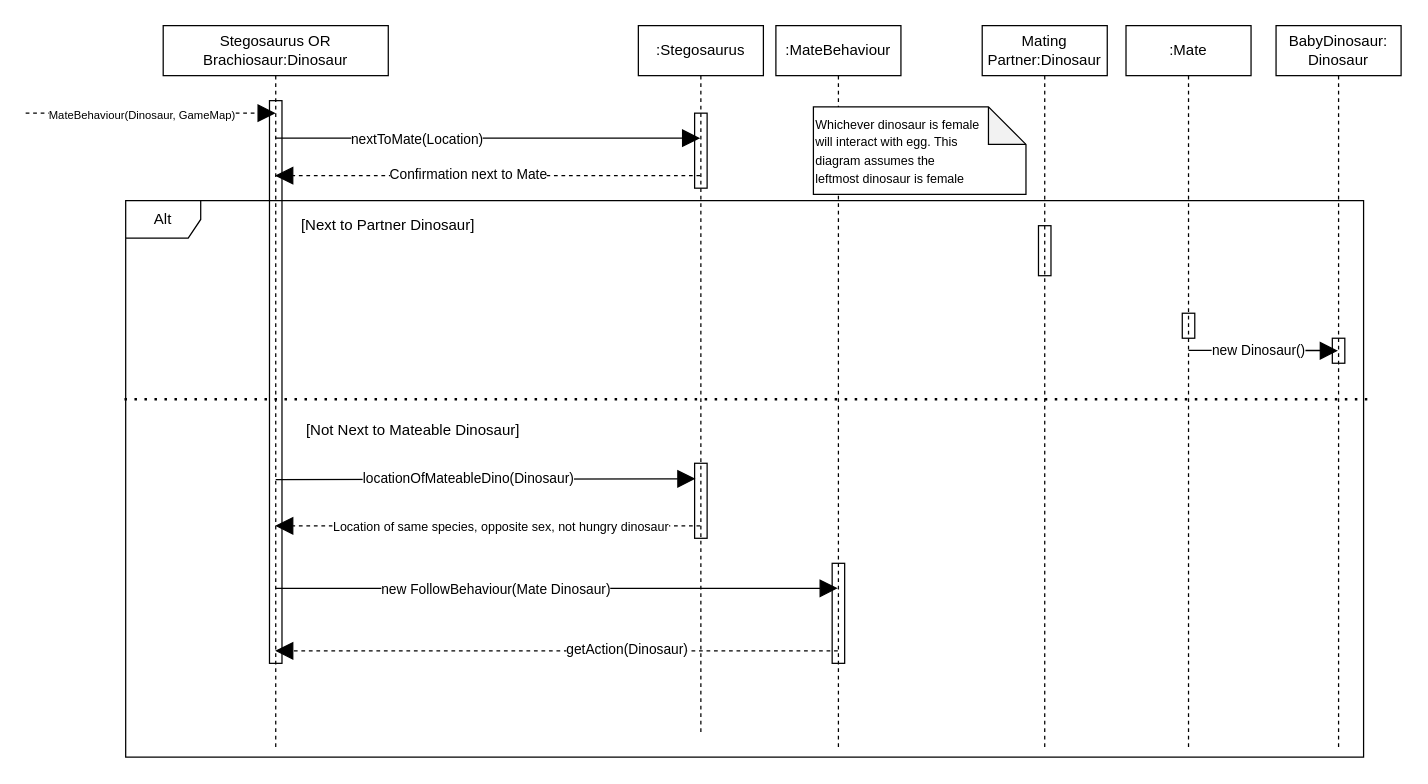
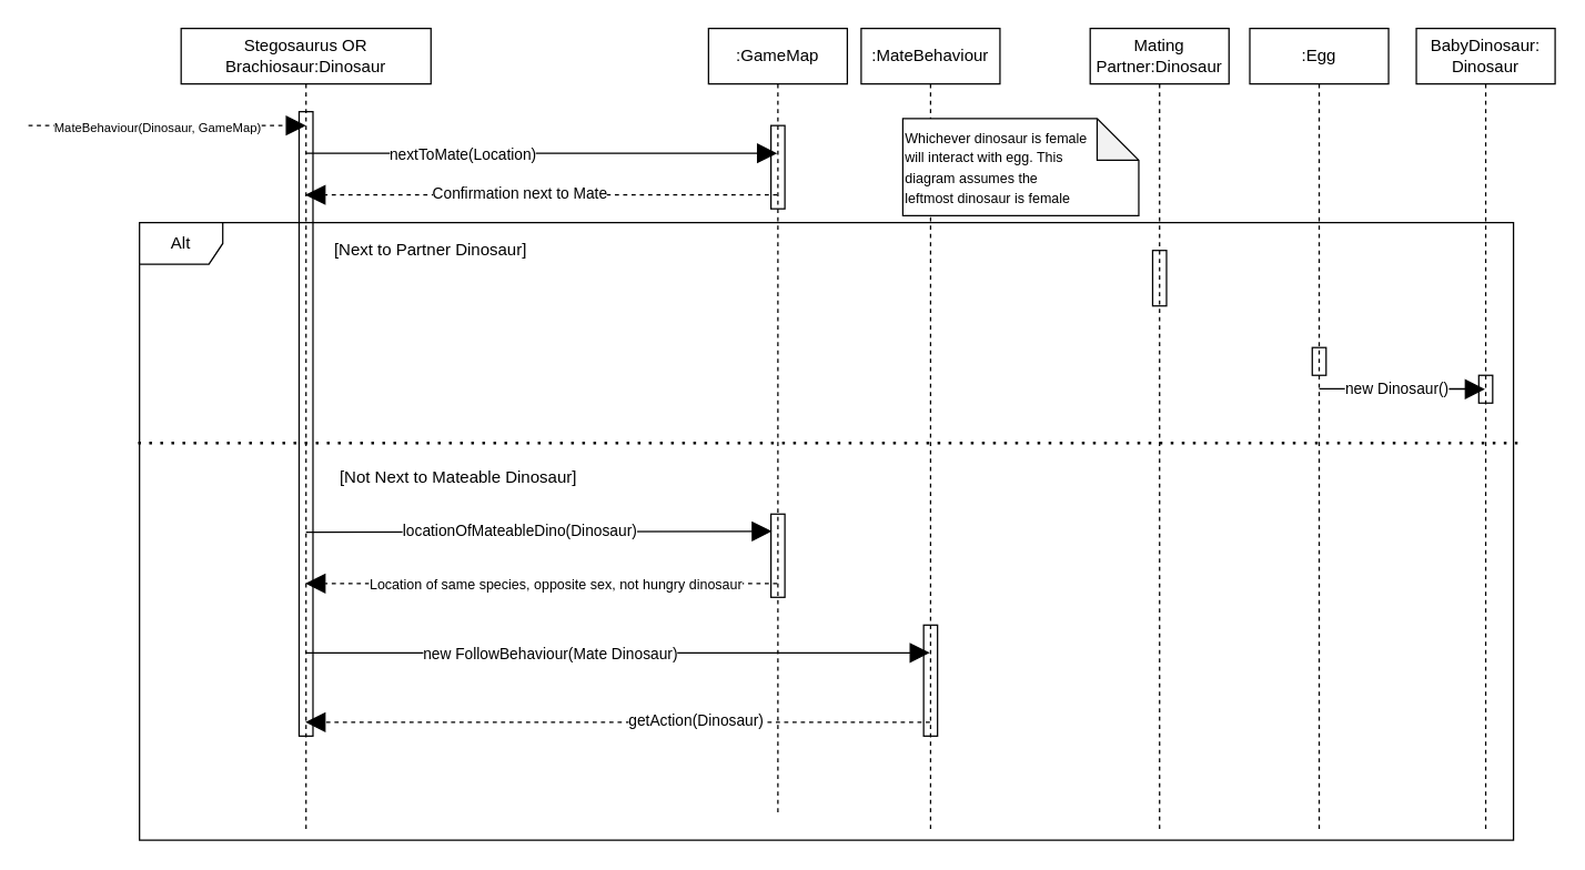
  <mxCell id="0" />
  <mxCell id="1" parent="0" />
  <mxCell id="2" value="Alt" style="shape=umlFrame;whiteSpace=wrap;html=1;" vertex="1" parent="1"><mxGeometry x="100" y="160" width="990" height="445" as="geometry" /></mxCell>
  <mxCell id="3" value="" style="html=1;points=[];perimeter=orthogonalPerimeter;" parent="1" vertex="1"><mxGeometry x="945" y="250" width="10" height="20" as="geometry" /></mxCell>
  <mxCell id="4" value="" style="html=1;points=[];perimeter=orthogonalPerimeter;" parent="1" vertex="1"><mxGeometry x="830" y="180" width="10" height="40" as="geometry" /></mxCell>
  <mxCell id="5" value="" style="html=1;points=[];perimeter=orthogonalPerimeter;" parent="1" vertex="1"><mxGeometry x="555" y="90" width="10" height="60" as="geometry" /></mxCell>
- <mxCell id="6" value=":Stegosaurus" style="shape=umlLifeline;perimeter=lifelinePerimeter;whiteSpace=wrap;html=1;container=0;collapsible=0;recursiveResize=0;outlineConnect=0;" parent="1" vertex="1"><mxGeometry x="510" y="20" width="100" height="567.5" as="geometry" /></mxCell>
+ <mxCell id="6" value=":GameMap" style="shape=umlLifeline;perimeter=lifelinePerimeter;whiteSpace=wrap;html=1;container=0;collapsible=0;recursiveResize=0;outlineConnect=0;" parent="1" vertex="1"><mxGeometry x="510" y="20" width="100" height="567.5" as="geometry" /></mxCell>
  <mxCell id="7" value=":MateBehaviour" style="shape=umlLifeline;perimeter=lifelinePerimeter;whiteSpace=wrap;html=1;container=1;collapsible=0;recursiveResize=0;outlineConnect=0;" parent="1" vertex="1"><mxGeometry x="620" y="20" width="100" height="580" as="geometry" /></mxCell>
  <mxCell id="8" value="" style="html=1;points=[];perimeter=orthogonalPerimeter;fillColor=none;" parent="7" vertex="1"><mxGeometry x="45" y="430" width="10" height="80" as="geometry" /></mxCell>
  <mxCell id="9" value="" style="endArrow=block;endFill=1;endSize=12;html=1;dashed=1;" parent="1" source="7" target="15" edge="1"><mxGeometry width="160" relative="1" as="geometry"><mxPoint x="180" y="220" as="sourcePoint" /><mxPoint x="50" y="200" as="targetPoint" /><Array as="points"><mxPoint x="590" y="520" /></Array></mxGeometry></mxCell>
  <mxCell id="10" value="getAction(Dinosaur)" style="edgeLabel;html=1;align=center;verticalAlign=middle;resizable=0;points=[];" parent="9" vertex="1" connectable="0"><mxGeometry x="-0.247" y="-2" relative="1" as="geometry"><mxPoint as="offset" /></mxGeometry></mxCell>
- <mxCell id="11" value=":Mate" style="shape=umlLifeline;perimeter=lifelinePerimeter;whiteSpace=wrap;html=1;container=0;collapsible=0;recursiveResize=0;outlineConnect=0;" parent="1" vertex="1"><mxGeometry x="900" y="20" width="100" height="580" as="geometry" /></mxCell>
+ <mxCell id="11" value=":Egg" style="shape=umlLifeline;perimeter=lifelinePerimeter;whiteSpace=wrap;html=1;container=0;collapsible=0;recursiveResize=0;outlineConnect=0;" parent="1" vertex="1"><mxGeometry x="900" y="20" width="100" height="580" as="geometry" /></mxCell>
  <mxCell id="12" value="&lt;font style=&quot;font-size: 10px&quot;&gt;Whichever dinosaur is female &lt;br&gt;will interact with egg. This&lt;br&gt;diagram assumes the&lt;br&gt;leftmost dinosaur is female&lt;/font&gt;" style="shape=note;whiteSpace=wrap;html=1;backgroundOutline=1;darkOpacity=0.05;align=left;" parent="1" vertex="1"><mxGeometry x="650" y="85" width="170" height="70" as="geometry" /></mxCell>
  <mxCell id="13" value="BabyDinosaur:&lt;br&gt;Dinosaur" style="shape=umlLifeline;perimeter=lifelinePerimeter;whiteSpace=wrap;html=1;container=0;collapsible=0;recursiveResize=0;outlineConnect=0;" parent="1" vertex="1"><mxGeometry x="1020" y="20" width="100" height="580" as="geometry" /></mxCell>
  <mxCell id="14" value="" style="endArrow=block;endFill=1;endSize=12;html=1;startArrow=none;" parent="1" source="32" target="13" edge="1"><mxGeometry width="160" relative="1" as="geometry"><mxPoint x="920" y="320" as="sourcePoint" /><mxPoint x="1080" y="320" as="targetPoint" /><Array as="points"><mxPoint x="1010" y="280" /></Array></mxGeometry></mxCell>
  <mxCell id="15" value="Stegosaurus OR Brachiosaur:Dinosaur" style="shape=umlLifeline;perimeter=lifelinePerimeter;whiteSpace=wrap;html=1;container=1;collapsible=0;recursiveResize=0;outlineConnect=0;" parent="1" vertex="1"><mxGeometry x="130" y="20" width="180" height="580" as="geometry" /></mxCell>
  <mxCell id="16" value="" style="html=1;points=[];perimeter=orthogonalPerimeter;fillColor=none;" parent="15" vertex="1"><mxGeometry x="85" y="60" width="10" height="450" as="geometry" /></mxCell>
  <mxCell id="17" value="" style="endArrow=block;endFill=1;endSize=12;html=1;entryX=0.071;entryY=0.207;entryDx=0;entryDy=0;entryPerimeter=0;" parent="1" edge="1" target="31"><mxGeometry width="160" relative="1" as="geometry"><mxPoint x="220" y="383" as="sourcePoint" /><mxPoint x="530.19" y="382.55" as="targetPoint" /></mxGeometry></mxCell>
  <mxCell id="18" value="locationOfMateableDino(Dinosaur)" style="edgeLabel;html=1;align=center;verticalAlign=middle;resizable=0;points=[];" parent="17" vertex="1" connectable="0"><mxGeometry x="-0.081" y="1" relative="1" as="geometry"><mxPoint as="offset" /></mxGeometry></mxCell>
  <mxCell id="19" value="" style="endArrow=block;dashed=1;endFill=1;endSize=12;html=1;" parent="1" source="6" target="15" edge="1"><mxGeometry width="160" relative="1" as="geometry"><mxPoint x="470" y="180" as="sourcePoint" /><mxPoint x="250" y="180" as="targetPoint" /><Array as="points"><mxPoint x="520" y="420" /><mxPoint x="470" y="420" /></Array></mxGeometry></mxCell>
  <mxCell id="20" value="&lt;font style=&quot;font-size: 10px&quot;&gt;Location of same species, opposite sex, not hungry dinosaur&lt;/font&gt;" style="edgeLabel;html=1;align=center;verticalAlign=middle;resizable=0;points=[];" parent="19" vertex="1" connectable="0"><mxGeometry x="0.31" y="2" relative="1" as="geometry"><mxPoint x="63" y="-2" as="offset" /></mxGeometry></mxCell>
  <mxCell id="21" value="Mating Partner:Dinosaur" style="shape=umlLifeline;perimeter=lifelinePerimeter;whiteSpace=wrap;html=1;container=0;collapsible=0;recursiveResize=0;outlineConnect=0;" parent="1" vertex="1"><mxGeometry x="785" y="20" width="100" height="580" as="geometry" /></mxCell>
  <mxCell id="22" value="" style="endArrow=block;endFill=1;endSize=12;html=1;" edge="1" parent="1" source="15" target="7"><mxGeometry width="160" relative="1" as="geometry"><mxPoint x="190" y="180" as="sourcePoint" /><mxPoint x="350" y="180" as="targetPoint" /><Array as="points"><mxPoint x="420" y="470" /></Array></mxGeometry></mxCell>
  <mxCell id="23" value="new FollowBehaviour(Mate Dinosaur)" style="edgeLabel;html=1;align=center;verticalAlign=middle;resizable=0;points=[];" vertex="1" connectable="0" parent="22"><mxGeometry x="-0.266" relative="1" as="geometry"><mxPoint x="11" as="offset" /></mxGeometry></mxCell>
  <mxCell id="24" value="" style="endArrow=block;endFill=1;endSize=12;html=1;" edge="1" parent="1" source="15" target="6"><mxGeometry width="160" relative="1" as="geometry"><mxPoint x="190" y="100" as="sourcePoint" /><mxPoint x="350" y="100" as="targetPoint" /><Array as="points"><mxPoint x="370" y="110" /></Array></mxGeometry></mxCell>
  <mxCell id="25" value="nextToMate(Location)" style="edgeLabel;html=1;align=center;verticalAlign=middle;resizable=0;points=[];" vertex="1" connectable="0" parent="24"><mxGeometry x="-0.333" relative="1" as="geometry"><mxPoint as="offset" /></mxGeometry></mxCell>
  <mxCell id="26" value="" style="endArrow=block;dashed=1;endFill=1;endSize=12;html=1;" edge="1" parent="1" source="6" target="15"><mxGeometry width="160" relative="1" as="geometry"><mxPoint x="370" y="140" as="sourcePoint" /><mxPoint x="530" y="140" as="targetPoint" /><Array as="points"><mxPoint x="450" y="140" /></Array></mxGeometry></mxCell>
  <mxCell id="27" value="Confirmation next to Mate" style="edgeLabel;html=1;align=center;verticalAlign=middle;resizable=0;points=[];" vertex="1" connectable="0" parent="26"><mxGeometry x="0.096" y="-2" relative="1" as="geometry"><mxPoint as="offset" /></mxGeometry></mxCell>
  <mxCell id="28" value="[Next to Partner Dinosaur]" style="text;html=1;strokeColor=none;fillColor=none;align=center;verticalAlign=middle;whiteSpace=wrap;rounded=0;" vertex="1" parent="1"><mxGeometry x="230" y="170" width="160" height="20" as="geometry" /></mxCell>
  <mxCell id="29" value="" style="endArrow=none;dashed=1;html=1;dashPattern=1 3;strokeWidth=2;exitX=-0.001;exitY=0.357;exitDx=0;exitDy=0;exitPerimeter=0;entryX=1.003;entryY=0.357;entryDx=0;entryDy=0;entryPerimeter=0;" edge="1" parent="1" source="2" target="2"><mxGeometry width="50" height="50" relative="1" as="geometry"><mxPoint x="210" y="325" as="sourcePoint" /><mxPoint x="1010" y="325" as="targetPoint" /></mxGeometry></mxCell>
  <mxCell id="30" value="[Not Next to Mateable Dinosaur]" style="text;html=1;strokeColor=none;fillColor=none;align=center;verticalAlign=middle;whiteSpace=wrap;rounded=0;" vertex="1" parent="1"><mxGeometry x="210" y="334" width="240" height="20" as="geometry" /></mxCell>
  <mxCell id="31" value="" style="html=1;points=[];perimeter=orthogonalPerimeter;fillColor=none;" vertex="1" parent="1"><mxGeometry x="555" y="370" width="10" height="60" as="geometry" /></mxCell>
  <mxCell id="32" value="" style="html=1;points=[];perimeter=orthogonalPerimeter;fillColor=none;" parent="1" vertex="1"><mxGeometry x="1065" y="270" width="10" height="20" as="geometry" /></mxCell>
  <mxCell id="33" value="" style="endArrow=none;endFill=1;endSize=12;html=1;" edge="1" parent="1"><mxGeometry width="160" relative="1" as="geometry"><mxPoint x="950.024" y="279.76" as="sourcePoint" /><mxPoint x="1065" y="279.76" as="targetPoint" /><Array as="points" /></mxGeometry></mxCell>
  <mxCell id="34" value="new Dinosaur()" style="edgeLabel;html=1;align=center;verticalAlign=middle;resizable=0;points=[];" vertex="1" connectable="0" parent="33"><mxGeometry x="-0.37" y="-2" relative="1" as="geometry"><mxPoint x="19" y="-2" as="offset" /></mxGeometry></mxCell>
  <mxCell id="35" value="" style="endArrow=block;dashed=1;endFill=1;endSize=12;html=1;" edge="1" parent="1"><mxGeometry width="160" relative="1" as="geometry"><mxPoint x="20" y="90" as="sourcePoint" /><mxPoint x="220" y="90" as="targetPoint" /></mxGeometry></mxCell>
  <mxCell id="36" value="&lt;font style=&quot;font-size: 9px&quot;&gt;MateBehaviour(Dinosaur, GameMap)&lt;/font&gt;" style="edgeLabel;html=1;align=center;verticalAlign=middle;resizable=0;points=[];" vertex="1" connectable="0" parent="35"><mxGeometry x="-0.519" y="1" relative="1" as="geometry"><mxPoint x="44" y="1" as="offset" /></mxGeometry></mxCell>
